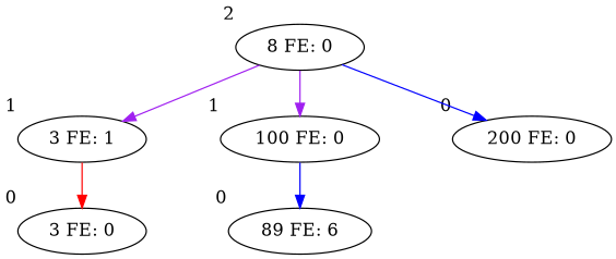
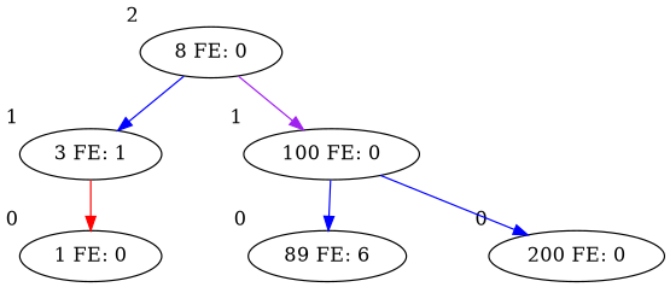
  digraph {
    nodesep=0.8
    ranksep=0.5
    node [xlabel=0]
    edge [color=purple]
-   n1 [label=" 3 FE: 0 "]
+   n1 [label=" 1 FE: 0 "]
    n2 [label=" 3 FE: 1 " xlabel=1]
    n3 [label=" 8 FE: 0 " xlabel=2]
    n4 [label=" 100 FE: 0 " xlabel=1]
    n5 [label=" 89 FE: 6 "]
    n6 [label=" 200 FE: 0 "]
    n2 -> n1 [color=red]
-   n3 -> n2
+   n3 -> n2 [color=blue]
    n3 -> n4
    n4 -> n5 [color=blue]
-   n3 -> n6 [color=blue]
+   n4 -> n6 [color=blue]
  }
